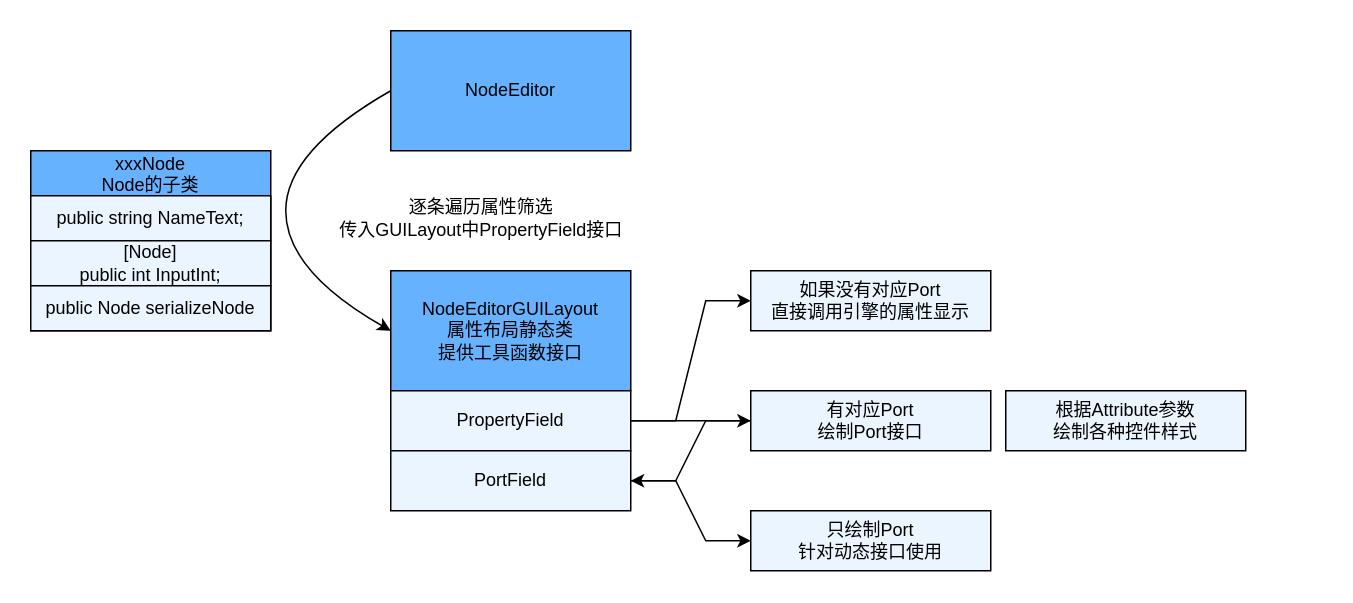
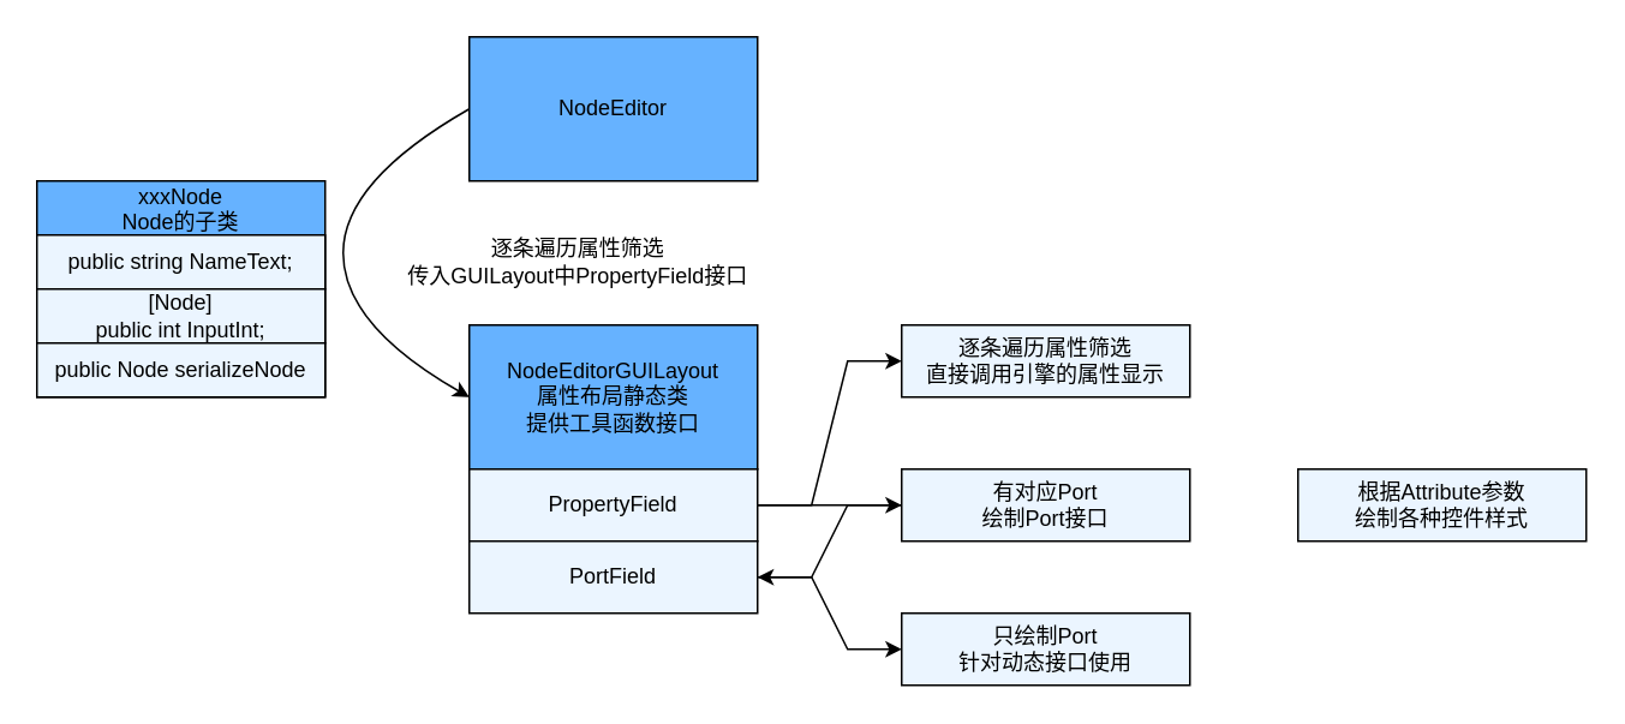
  <mxCell id="0" />
  <mxCell id="1" parent="0" />
  <mxCell id="2" value="xxxNode&#10;Node的子类" style="swimlane;fontStyle=0;childLayout=stackLayout;horizontal=1;startSize=30;horizontalStack=0;resizeParent=1;resizeParentMax=0;resizeLast=0;collapsible=1;marginBottom=0;fillColor=#66B2FF;" vertex="1" parent="1"><mxGeometry x="20" y="100" width="160" height="120" as="geometry" /></mxCell>
  <mxCell id="3" value="&lt;span style=&quot;text-align: left&quot;&gt;public string NameText;&lt;/span&gt;" style="rounded=0;whiteSpace=wrap;html=1;fillColor=#EBF5FF;" vertex="1" parent="2"><mxGeometry y="30" width="160" height="30" as="geometry" /></mxCell>
  <mxCell id="4" value="&lt;span style=&quot;text-align: left&quot;&gt;[Node]&lt;/span&gt;&lt;br style=&quot;padding: 0px ; margin: 0px ; text-align: left&quot;&gt;&lt;span style=&quot;text-align: left&quot;&gt;public int InputInt;&lt;/span&gt;" style="rounded=0;whiteSpace=wrap;html=1;fillColor=#EBF5FF;" vertex="1" parent="2"><mxGeometry y="60" width="160" height="30" as="geometry" /></mxCell>
  <mxCell id="5" value="&lt;span style=&quot;text-align: left&quot;&gt;public Node serializeNode&lt;/span&gt;" style="rounded=0;whiteSpace=wrap;html=1;fillColor=#EBF5FF;" vertex="1" parent="2"><mxGeometry y="90" width="160" height="30" as="geometry" /></mxCell>
  <mxCell id="6" value="NodeEditor" style="rounded=0;whiteSpace=wrap;html=1;fillColor=#66B2FF;" vertex="1" parent="1"><mxGeometry x="260" y="20" width="160" height="80" as="geometry" /></mxCell>
  <mxCell id="7" value="" style="curved=1;endArrow=classic;html=1;rounded=0;entryX=0;entryY=0.5;entryDx=0;entryDy=0;exitX=0;exitY=0.5;exitDx=0;exitDy=0;" edge="1" parent="1" source="6" target="10"><mxGeometry width="50" height="50" relative="1" as="geometry"><mxPoint x="230" y="20" as="sourcePoint" /><mxPoint x="240" y="230" as="targetPoint" /><Array as="points"><mxPoint x="190" y="100" /><mxPoint x="190" y="180" /></Array></mxGeometry></mxCell>
  <mxCell id="8" value="逐条遍历属性筛选&lt;br&gt;传入GUILayout中PropertyField接口" style="text;html=1;align=center;verticalAlign=middle;resizable=0;points=[];autosize=1;strokeColor=none;fillColor=none;" vertex="1" parent="1"><mxGeometry x="220" y="130" width="200" height="30" as="geometry" /></mxCell>
  <mxCell id="9" value="" style="group" vertex="1" connectable="0" parent="1"><mxGeometry x="260" y="180" width="160" height="120" as="geometry" /></mxCell>
  <mxCell id="10" value="NodeEditorGUILayout&lt;br&gt;属性布局静态类&lt;br&gt;提供工具函数接口" style="rounded=0;whiteSpace=wrap;html=1;fillColor=#66B2FF;" vertex="1" parent="9"><mxGeometry width="160" height="80" as="geometry" /></mxCell>
  <mxCell id="11" value="PropertyField" style="rounded=0;whiteSpace=wrap;html=1;fillColor=#EBF5FF;" vertex="1" parent="9"><mxGeometry y="80" width="160" height="40" as="geometry" /></mxCell>
- <mxCell id="12" value="如果没有对应Port&lt;br&gt;直接调用引擎的属性显示" style="rounded=0;whiteSpace=wrap;html=1;fillColor=#EBF5FF;" vertex="1" parent="1"><mxGeometry x="500" y="180" width="160" height="40" as="geometry" /></mxCell>
+ <mxCell id="12" value="逐条遍历属性筛选&lt;br&gt;直接调用引擎的属性显示" style="rounded=0;whiteSpace=wrap;html=1;fillColor=#EBF5FF;" vertex="1" parent="1"><mxGeometry x="500" y="180" width="160" height="40" as="geometry" /></mxCell>
  <mxCell id="13" style="edgeStyle=entityRelationEdgeStyle;rounded=0;orthogonalLoop=1;jettySize=auto;html=1;" edge="1" parent="1" source="11" target="12"><mxGeometry relative="1" as="geometry" /></mxCell>
  <mxCell id="14" style="edgeStyle=entityRelationEdgeStyle;rounded=0;orthogonalLoop=1;jettySize=auto;html=1;" edge="1" parent="1" source="15" target="18"><mxGeometry relative="1" as="geometry" /></mxCell>
  <mxCell id="15" value="有对应Port&lt;br&gt;绘制Port接口" style="rounded=0;whiteSpace=wrap;html=1;fillColor=#EBF5FF;" vertex="1" parent="1"><mxGeometry x="500" y="260" width="160" height="40" as="geometry" /></mxCell>
  <mxCell id="16" style="edgeStyle=entityRelationEdgeStyle;rounded=0;orthogonalLoop=1;jettySize=auto;html=1;" edge="1" parent="1" source="11" target="15"><mxGeometry relative="1" as="geometry" /></mxCell>
  <mxCell id="17" style="edgeStyle=entityRelationEdgeStyle;rounded=0;orthogonalLoop=1;jettySize=auto;html=1;" edge="1" parent="1" source="18" target="20"><mxGeometry relative="1" as="geometry" /></mxCell>
  <mxCell id="18" value="PortField" style="rounded=0;whiteSpace=wrap;html=1;fillColor=#EBF5FF;" vertex="1" parent="1"><mxGeometry x="260" y="300" width="160" height="40" as="geometry" /></mxCell>
- <mxCell id="19" value="根据Attribute参数&lt;br&gt;绘制各种控件样式" style="rounded=0;whiteSpace=wrap;html=1;fillColor=#EBF5FF;" vertex="1" parent="1"><mxGeometry x="670" y="260" width="160" height="40" as="geometry" /></mxCell>
+ <mxCell id="19" value="根据Attribute参数&lt;br&gt;绘制各种控件样式" style="rounded=0;whiteSpace=wrap;html=1;fillColor=#EBF5FF;" vertex="1" parent="1"><mxGeometry x="720" y="260" width="160" height="40" as="geometry" /></mxCell>
  <mxCell id="20" value="只绘制Port&lt;br&gt;针对动态接口使用" style="rounded=0;whiteSpace=wrap;html=1;fillColor=#EBF5FF;" vertex="1" parent="1"><mxGeometry x="500" y="340" width="160" height="40" as="geometry" /></mxCell>
